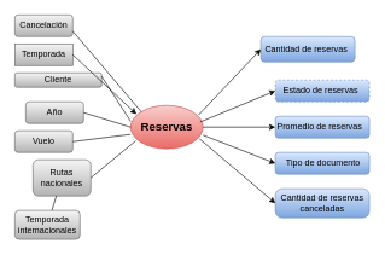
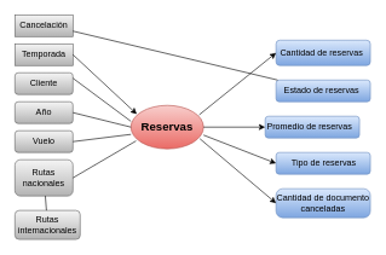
  <mxCell id="0" />
  <mxCell id="1" parent="0" />
- <mxCell id="2" value="&lt;p style=&quot;text-align:justify;text-indent:-18.0pt;&lt;br/&gt;line-height:150%;mso-list:l0 level1 lfo1&quot; class=&quot;MsoListParagraph&quot;&gt;&lt;span style=&quot;font-family: Arial, sans-serif; border: 1pt none windowtext; padding: 0cm;&quot; lang=&quot;ES-TRAD&quot;&gt;&amp;nbsp; &amp;nbsp; &amp;nbsp; Cantidad de reservas&lt;/span&gt;&lt;/p&gt;" style="rounded=1;whiteSpace=wrap;html=1;fillColor=#dae8fc;gradientColor=#7ea6e0;strokeColor=#6c8ebf;" vertex="1" parent="1"><mxGeometry x="360" y="50" width="130" height="35" as="geometry" /></mxCell>
- <mxCell id="3" value="&lt;p style=&quot;text-align:justify;text-indent:-18.0pt;&lt;br/&gt;line-height:150%;mso-list:l0 level1 lfo1&quot; class=&quot;MsoListParagraph&quot;&gt;&lt;span style=&quot;font-family: Arial, sans-serif; border: 1pt none windowtext; padding: 0cm;&quot; lang=&quot;ES-TRAD&quot;&gt;&amp;nbsp; &amp;nbsp; &amp;nbsp;&amp;nbsp;&lt;/span&gt;&lt;span style=&quot;text-indent: -18pt; background-color: initial; font-family: Arial, sans-serif; border: 1pt none windowtext; padding: 0cm;&quot; lang=&quot;ES-TRAD&quot;&gt;Estado de reservas&lt;/span&gt;&lt;/p&gt;&lt;p style=&quot;text-align:justify;text-indent:-18.0pt;&lt;br/&gt;line-height:150%;mso-list:l0 level1 lfo1&quot; class=&quot;MsoListParagraph&quot;&gt;&lt;span style=&quot;font-family: Arial, sans-serif; border: 1pt none windowtext; padding: 0cm;&quot; lang=&quot;ES-TRAD&quot;&gt;&lt;/span&gt;&lt;/p&gt;" style="rounded=1;whiteSpace=wrap;html=1;fillColor=#dae8fc;gradientColor=#7ea6e0;strokeColor=#6c8ebf;dashed=1;" vertex="1" parent="1"><mxGeometry x="380" y="110" width="130" height="30" as="geometry" /></mxCell>
- <mxCell id="4" value="&lt;p style=&quot;text-align:justify;text-indent:-18.0pt;&lt;br/&gt;line-height:150%;mso-list:l0 level1 lfo1&quot; class=&quot;MsoListParagraph&quot;&gt;&lt;span style=&quot;font-family: Arial, sans-serif; border: 1pt none windowtext; padding: 0cm;&quot; lang=&quot;ES-TRAD&quot;&gt;&amp;nbsp; &amp;nbsp; &amp;nbsp;&lt;/span&gt;&lt;span style=&quot;text-indent: -18pt; background-color: initial; font-family: Arial, sans-serif; border: 1pt none windowtext; padding: 0cm;&quot; lang=&quot;ES-TRAD&quot;&gt;Promedio de reservas&lt;/span&gt;&lt;/p&gt;&lt;p style=&quot;text-align:justify;text-indent:-18.0pt;&lt;br/&gt;line-height:150%;mso-list:l0 level1 lfo1&quot; class=&quot;MsoListParagraph&quot;&gt;&lt;span style=&quot;font-family: Arial, sans-serif; border: 1pt none windowtext; padding: 0cm;&quot; lang=&quot;ES-TRAD&quot;&gt;&lt;/span&gt;&lt;/p&gt;&lt;p style=&quot;text-align:justify;text-indent:-18.0pt;&lt;br/&gt;line-height:150%;mso-list:l0 level1 lfo1&quot; class=&quot;MsoListParagraph&quot;&gt;&lt;span style=&quot;font-family: Arial, sans-serif; border: 1pt none windowtext; padding: 0cm;&quot; lang=&quot;ES-TRAD&quot;&gt;&lt;/span&gt;&lt;/p&gt;" style="rounded=1;whiteSpace=wrap;html=1;fillColor=#dae8fc;gradientColor=#7ea6e0;strokeColor=#6c8ebf;" vertex="1" parent="1"><mxGeometry x="380" y="160" width="130" height="30" as="geometry" /></mxCell>
- <mxCell id="5" value="&lt;p style=&quot;text-align:justify;text-indent:-18.0pt;&lt;br/&gt;line-height:150%;mso-list:l0 level1 lfo1&quot; class=&quot;MsoListParagraph&quot;&gt;&lt;span style=&quot;border: 1pt none windowtext; padding: 0cm;&quot; lang=&quot;ES-TRAD&quot;&gt;&lt;span style=&quot;font-variant-numeric: normal; font-variant-east-asian: normal; font-variant-alternates: normal; font-size-adjust: none; font-kerning: auto; font-optical-sizing: auto; font-feature-settings: normal; font-variation-settings: normal; font-variant-position: normal; font-stretch: normal; line-height: normal;&quot;&gt;&lt;font face=&quot;Symbol&quot;&gt;&amp;nbsp; &amp;nbsp; &amp;nbsp; &amp;nbsp;&amp;nbsp;&lt;/font&gt;&lt;/span&gt;&lt;span style=&quot;font-family: &amp;quot;Times New Roman&amp;quot;; font-variant-numeric: normal; font-variant-east-asian: normal; font-variant-alternates: normal; font-size-adjust: none; font-kerning: auto; font-optical-sizing: auto; font-feature-settings: normal; font-variation-settings: normal; font-variant-position: normal; font-stretch: normal; font-size: 7pt; line-height: normal;&quot;&gt;&amp;nbsp;&lt;/span&gt;&lt;/span&gt;&lt;span style=&quot;font-family: Arial, sans-serif; border: 1pt none windowtext; padding: 0cm;&quot; lang=&quot;ES-TRAD&quot;&gt;Tipo de documento&lt;/span&gt;&lt;/p&gt;" style="rounded=1;whiteSpace=wrap;html=1;fillColor=#dae8fc;gradientColor=#7ea6e0;strokeColor=#6c8ebf;" vertex="1" parent="1"><mxGeometry x="380" y="210" width="130" height="30" as="geometry" /></mxCell>
- <mxCell id="6" value="&lt;p class=&quot;MsoListParagraph&quot; style=&quot;text-indent: -18pt;&quot;&gt;&lt;span lang=&quot;ES-TRAD&quot; style=&quot;border: 1pt none windowtext; padding: 0cm;&quot;&gt;&lt;span style=&quot;font-variant-numeric: normal; font-variant-east-asian: normal; font-variant-alternates: normal; font-size-adjust: none; font-kerning: auto; font-optical-sizing: auto; font-feature-settings: normal; font-variation-settings: normal; font-variant-position: normal; font-stretch: normal; line-height: normal;&quot;&gt;&lt;font face=&quot;Symbol&quot;&gt;&amp;nbsp; &amp;nbsp; &amp;nbsp; &amp;nbsp;&amp;nbsp;&lt;/font&gt;&lt;/span&gt;&lt;/span&gt;&lt;span lang=&quot;ES-TRAD&quot; style=&quot;text-indent: -18pt; background-color: initial; font-family: Arial, sans-serif; border: 1pt none windowtext; padding: 0cm;&quot;&gt;Cantidad de reservas canceladas&lt;/span&gt;&lt;/p&gt;&lt;p class=&quot;MsoListParagraph&quot; style=&quot;text-indent: -18pt;&quot;&gt;&lt;span lang=&quot;ES-TRAD&quot; style=&quot;font-family: Arial, sans-serif; border: 1pt none windowtext; padding: 0cm;&quot;&gt;&lt;/span&gt;&lt;/p&gt;" style="rounded=1;whiteSpace=wrap;html=1;arcSize=23;align=center;fillColor=#dae8fc;gradientColor=#7ea6e0;strokeColor=#6c8ebf;" vertex="1" parent="1"><mxGeometry x="380" y="260" width="130" height="40" as="geometry" /></mxCell>
- <mxCell id="7" value="Cancelación" style="rounded=1;whiteSpace=wrap;html=1;fillColor=#f5f5f5;gradientColor=#b3b3b3;strokeColor=#666666;" vertex="1" parent="1"><mxGeometry x="20" y="20" width="80" height="30" as="geometry" /></mxCell>
+ <mxCell id="2" value="&lt;p style=&quot;text-align:justify;text-indent:-18.0pt;&lt;br/&gt;line-height:150%;mso-list:l0 level1 lfo1&quot; class=&quot;MsoListParagraph&quot;&gt;&lt;span style=&quot;font-family: Arial, sans-serif; border: 1pt none windowtext; padding: 0cm;&quot; lang=&quot;ES-TRAD&quot;&gt;&amp;nbsp; &amp;nbsp; &amp;nbsp; Cantidad de reservas&lt;/span&gt;&lt;/p&gt;" style="rounded=1;whiteSpace=wrap;html=1;fillColor=#dae8fc;gradientColor=#7ea6e0;strokeColor=#6c8ebf;" vertex="1" parent="1"><mxGeometry x="380" y="55" width="130" height="35" as="geometry" /></mxCell>
+ <mxCell id="3" value="&lt;p style=&quot;text-align:justify;text-indent:-18.0pt;&lt;br/&gt;line-height:150%;mso-list:l0 level1 lfo1&quot; class=&quot;MsoListParagraph&quot;&gt;&lt;span style=&quot;font-family: Arial, sans-serif; border: 1pt none windowtext; padding: 0cm;&quot; lang=&quot;ES-TRAD&quot;&gt;&amp;nbsp; &amp;nbsp; &amp;nbsp;&amp;nbsp;&lt;/span&gt;&lt;span style=&quot;text-indent: -18pt; background-color: initial; font-family: Arial, sans-serif; border: 1pt none windowtext; padding: 0cm;&quot; lang=&quot;ES-TRAD&quot;&gt;Estado de reservas&lt;/span&gt;&lt;/p&gt;&lt;p style=&quot;text-align:justify;text-indent:-18.0pt;&lt;br/&gt;line-height:150%;mso-list:l0 level1 lfo1&quot; class=&quot;MsoListParagraph&quot;&gt;&lt;span style=&quot;font-family: Arial, sans-serif; border: 1pt none windowtext; padding: 0cm;&quot; lang=&quot;ES-TRAD&quot;&gt;&lt;/span&gt;&lt;/p&gt;" style="rounded=1;whiteSpace=wrap;html=1;fillColor=#dae8fc;gradientColor=#7ea6e0;strokeColor=#6c8ebf;" vertex="1" parent="1"><mxGeometry x="380" y="110" width="130" height="30" as="geometry" /></mxCell>
+ <mxCell id="4" value="&lt;p style=&quot;text-align:justify;text-indent:-18.0pt;&lt;br/&gt;line-height:150%;mso-list:l0 level1 lfo1&quot; class=&quot;MsoListParagraph&quot;&gt;&lt;span style=&quot;font-family: Arial, sans-serif; border: 1pt none windowtext; padding: 0cm;&quot; lang=&quot;ES-TRAD&quot;&gt;&amp;nbsp; &amp;nbsp; &amp;nbsp;&lt;/span&gt;&lt;span style=&quot;text-indent: -18pt; background-color: initial; font-family: Arial, sans-serif; border: 1pt none windowtext; padding: 0cm;&quot; lang=&quot;ES-TRAD&quot;&gt;Promedio de reservas&lt;/span&gt;&lt;/p&gt;&lt;p style=&quot;text-align:justify;text-indent:-18.0pt;&lt;br/&gt;line-height:150%;mso-list:l0 level1 lfo1&quot; class=&quot;MsoListParagraph&quot;&gt;&lt;span style=&quot;font-family: Arial, sans-serif; border: 1pt none windowtext; padding: 0cm;&quot; lang=&quot;ES-TRAD&quot;&gt;&lt;/span&gt;&lt;/p&gt;&lt;p style=&quot;text-align:justify;text-indent:-18.0pt;&lt;br/&gt;line-height:150%;mso-list:l0 level1 lfo1&quot; class=&quot;MsoListParagraph&quot;&gt;&lt;span style=&quot;font-family: Arial, sans-serif; border: 1pt none windowtext; padding: 0cm;&quot; lang=&quot;ES-TRAD&quot;&gt;&lt;/span&gt;&lt;/p&gt;" style="rounded=1;whiteSpace=wrap;html=1;fillColor=#dae8fc;gradientColor=#7ea6e0;strokeColor=#6c8ebf;" vertex="1" parent="1"><mxGeometry x="365" y="160" width="130" height="30" as="geometry" /></mxCell>
+ <mxCell id="5" value="&lt;p style=&quot;text-align:justify;text-indent:-18.0pt;&lt;br/&gt;line-height:150%;mso-list:l0 level1 lfo1&quot; class=&quot;MsoListParagraph&quot;&gt;&lt;span style=&quot;border: 1pt none windowtext; padding: 0cm;&quot; lang=&quot;ES-TRAD&quot;&gt;&lt;span style=&quot;font-variant-numeric: normal; font-variant-east-asian: normal; font-variant-alternates: normal; font-size-adjust: none; font-kerning: auto; font-optical-sizing: auto; font-feature-settings: normal; font-variation-settings: normal; font-variant-position: normal; font-stretch: normal; line-height: normal;&quot;&gt;&lt;font face=&quot;Symbol&quot;&gt;&amp;nbsp; &amp;nbsp; &amp;nbsp; &amp;nbsp;&amp;nbsp;&lt;/font&gt;&lt;/span&gt;&lt;span style=&quot;font-family: &amp;quot;Times New Roman&amp;quot;; font-variant-numeric: normal; font-variant-east-asian: normal; font-variant-alternates: normal; font-size-adjust: none; font-kerning: auto; font-optical-sizing: auto; font-feature-settings: normal; font-variation-settings: normal; font-variant-position: normal; font-stretch: normal; font-size: 7pt; line-height: normal;&quot;&gt;&amp;nbsp;&lt;/span&gt;&lt;/span&gt;&lt;span style=&quot;font-family: Arial, sans-serif; border: 1pt none windowtext; padding: 0cm;&quot; lang=&quot;ES-TRAD&quot;&gt;Tipo de reservas&lt;/span&gt;&lt;/p&gt;" style="rounded=1;whiteSpace=wrap;html=1;fillColor=#dae8fc;gradientColor=#7ea6e0;strokeColor=#6c8ebf;" vertex="1" parent="1"><mxGeometry x="380" y="210" width="130" height="30" as="geometry" /></mxCell>
+ <mxCell id="6" value="&lt;p class=&quot;MsoListParagraph&quot; style=&quot;text-indent: -18pt;&quot;&gt;&lt;span lang=&quot;ES-TRAD&quot; style=&quot;border: 1pt none windowtext; padding: 0cm;&quot;&gt;&lt;span style=&quot;font-variant-numeric: normal; font-variant-east-asian: normal; font-variant-alternates: normal; font-size-adjust: none; font-kerning: auto; font-optical-sizing: auto; font-feature-settings: normal; font-variation-settings: normal; font-variant-position: normal; font-stretch: normal; line-height: normal;&quot;&gt;&lt;font face=&quot;Symbol&quot;&gt;&amp;nbsp; &amp;nbsp; &amp;nbsp; &amp;nbsp;&amp;nbsp;&lt;/font&gt;&lt;/span&gt;&lt;/span&gt;&lt;span lang=&quot;ES-TRAD&quot; style=&quot;text-indent: -18pt; background-color: initial; font-family: Arial, sans-serif; border: 1pt none windowtext; padding: 0cm;&quot;&gt;Cantidad de documento canceladas&lt;/span&gt;&lt;/p&gt;&lt;p class=&quot;MsoListParagraph&quot; style=&quot;text-indent: -18pt;&quot;&gt;&lt;span lang=&quot;ES-TRAD&quot; style=&quot;font-family: Arial, sans-serif; border: 1pt none windowtext; padding: 0cm;&quot;&gt;&lt;/span&gt;&lt;/p&gt;" style="rounded=1;whiteSpace=wrap;html=1;arcSize=23;align=center;fillColor=#dae8fc;gradientColor=#7ea6e0;strokeColor=#6c8ebf;" vertex="1" parent="1"><mxGeometry x="380" y="260" width="130" height="40" as="geometry" /></mxCell>
+ <mxCell id="7" value="Cancelación" style="whiteSpace=wrap;html=1;fillColor=#f5f5f5;gradientColor=#b3b3b3;strokeColor=#666666;rounded=0;" vertex="1" parent="1"><mxGeometry x="20" y="20" width="80" height="30" as="geometry" /></mxCell>
  <mxCell id="8" value="Temporada" style="whiteSpace=wrap;html=1;fillColor=#f5f5f5;gradientColor=#b3b3b3;strokeColor=#666666;rounded=0;" vertex="1" parent="1"><mxGeometry x="20" y="60" width="80" height="30" as="geometry" /></mxCell>
- <mxCell id="9" value="Cliente" style="rounded=1;whiteSpace=wrap;html=1;fillColor=#f5f5f5;gradientColor=#b3b3b3;strokeColor=#666666;" vertex="1" parent="1"><mxGeometry x="20" y="100" width="120" height="20" as="geometry" /></mxCell>
- <mxCell id="10" value="Año" style="rounded=1;whiteSpace=wrap;html=1;fillColor=#f5f5f5;gradientColor=#b3b3b3;strokeColor=#666666;" vertex="1" parent="1"><mxGeometry x="35" y="140" width="80" height="30" as="geometry" /></mxCell>
+ <mxCell id="9" value="Cliente" style="rounded=1;whiteSpace=wrap;html=1;fillColor=#f5f5f5;gradientColor=#b3b3b3;strokeColor=#666666;" vertex="1" parent="1"><mxGeometry x="20" y="100" width="80" height="30" as="geometry" /></mxCell>
+ <mxCell id="10" value="Año" style="rounded=1;whiteSpace=wrap;html=1;fillColor=#f5f5f5;gradientColor=#b3b3b3;strokeColor=#666666;" vertex="1" parent="1"><mxGeometry x="20" y="140" width="80" height="30" as="geometry" /></mxCell>
  <mxCell id="11" value="Vuelo" style="rounded=1;whiteSpace=wrap;html=1;fillColor=#f5f5f5;gradientColor=#b3b3b3;strokeColor=#666666;" vertex="1" parent="1"><mxGeometry x="20" y="180" width="80" height="30" as="geometry" /></mxCell>
- <mxCell id="12" value="Rutas nacionales" style="rounded=1;whiteSpace=wrap;html=1;fillColor=#f5f5f5;gradientColor=#b3b3b3;strokeColor=#666666;" vertex="1" parent="1"><mxGeometry x="45" y="220" width="80" height="50" as="geometry" /></mxCell>
- <mxCell id="13" value="Temporada internacionales" style="rounded=1;whiteSpace=wrap;html=1;fillColor=#f5f5f5;gradientColor=#b3b3b3;strokeColor=#666666;" vertex="1" parent="1"><mxGeometry x="20" y="290" width="90" height="40" as="geometry" /></mxCell>
+ <mxCell id="12" value="Rutas nacionales" style="rounded=1;whiteSpace=wrap;html=1;fillColor=#f5f5f5;gradientColor=#b3b3b3;strokeColor=#666666;" vertex="1" parent="1"><mxGeometry x="20" y="220" width="80" height="50" as="geometry" /></mxCell>
+ <mxCell id="13" value="Rutas internacionales" style="rounded=1;whiteSpace=wrap;html=1;fillColor=#f5f5f5;gradientColor=#b3b3b3;strokeColor=#666666;" vertex="1" parent="1"><mxGeometry x="20" y="290" width="90" height="40" as="geometry" /></mxCell>
  <mxCell id="14" value="&lt;b&gt;&lt;font style=&quot;font-size: 16px;&quot;&gt;Reservas&lt;/font&gt;&lt;/b&gt;" style="ellipse;whiteSpace=wrap;html=1;fillColor=#f8cecc;gradientColor=#ea6b66;strokeColor=#b85450;" vertex="1" parent="1"><mxGeometry x="180" y="145" width="100" height="60" as="geometry" /></mxCell>
- <mxCell id="15" value="" style="endArrow=none;html=1;rounded=0;exitX=1;exitY=0.75;exitDx=0;exitDy=0;entryX=0;entryY=0;entryDx=0;entryDy=0;" edge="1" parent="1" source="7" target="14"><mxGeometry width="50" height="50" relative="1" as="geometry"><mxPoint x="340" y="185" as="sourcePoint" /><mxPoint x="390" y="135" as="targetPoint" /></mxGeometry></mxCell>
+ <mxCell id="15" value="" style="endArrow=none;html=1;rounded=0;exitX=1;exitY=0.75;exitDx=0;exitDy=0;" edge="1" parent="1" source="7" target="3"><mxGeometry width="50" height="50" relative="1" as="geometry"><mxPoint x="340" y="185" as="sourcePoint" /><mxPoint x="390" y="135" as="targetPoint" /></mxGeometry></mxCell>
  <mxCell id="16" value="" style="endArrow=classic;html=1;rounded=0;exitX=1;exitY=0.5;exitDx=0;exitDy=0;entryX=0.08;entryY=0.2;entryDx=0;entryDy=0;entryPerimeter=0;" edge="1" parent="1" source="8" target="14"><mxGeometry width="50" height="50" relative="1" as="geometry"><mxPoint x="70" y="58" as="sourcePoint" /><mxPoint x="165" y="159" as="targetPoint" /></mxGeometry></mxCell>
  <mxCell id="17" value="" style="endArrow=none;html=1;rounded=0;exitX=1;exitY=0.25;exitDx=0;exitDy=0;entryX=0;entryY=0.367;entryDx=0;entryDy=0;entryPerimeter=0;" edge="1" parent="1" source="9" target="14"><mxGeometry width="50" height="50" relative="1" as="geometry"><mxPoint x="70" y="90" as="sourcePoint" /><mxPoint x="198" y="167" as="targetPoint" /></mxGeometry></mxCell>
  <mxCell id="18" value="" style="endArrow=none;html=1;rounded=0;exitX=1;exitY=0.5;exitDx=0;exitDy=0;" edge="1" parent="1" source="10"><mxGeometry width="50" height="50" relative="1" as="geometry"><mxPoint x="70" y="123" as="sourcePoint" /><mxPoint x="180" y="175" as="targetPoint" /></mxGeometry></mxCell>
  <mxCell id="19" value="" style="endArrow=none;html=1;rounded=0;exitX=1;exitY=0.5;exitDx=0;exitDy=0;" edge="1" parent="1" source="11"><mxGeometry width="50" height="50" relative="1" as="geometry"><mxPoint x="70" y="170" as="sourcePoint" /><mxPoint x="180" y="185" as="targetPoint" /></mxGeometry></mxCell>
  <mxCell id="20" value="" style="endArrow=none;html=1;rounded=0;exitX=1;exitY=0.5;exitDx=0;exitDy=0;entryX=0.07;entryY=0.817;entryDx=0;entryDy=0;entryPerimeter=0;" edge="1" parent="1" source="12" target="14"><mxGeometry width="50" height="50" relative="1" as="geometry"><mxPoint x="70" y="210" as="sourcePoint" /><mxPoint x="190" y="195" as="targetPoint" /></mxGeometry></mxCell>
  <mxCell id="21" value="" style="endArrow=none;html=1;rounded=0;" edge="1" parent="1" source="13" target="12"><mxGeometry width="50" height="50" relative="1" as="geometry"><mxPoint x="70" y="260" as="sourcePoint" /><mxPoint x="197" y="204" as="targetPoint" /></mxGeometry></mxCell>
  <mxCell id="22" value="" style="endArrow=classic;html=1;rounded=0;exitX=0.94;exitY=0.217;exitDx=0;exitDy=0;exitPerimeter=0;entryX=0;entryY=0.5;entryDx=0;entryDy=0;" edge="1" parent="1" source="14" target="2"><mxGeometry width="50" height="50" relative="1" as="geometry"><mxPoint x="340" y="185" as="sourcePoint" /><mxPoint x="390" y="135" as="targetPoint" /></mxGeometry></mxCell>
- <mxCell id="23" value="" style="endArrow=classic;html=1;rounded=0;exitX=0.96;exitY=0.383;exitDx=0;exitDy=0;exitPerimeter=0;entryX=0;entryY=0.5;entryDx=0;entryDy=0;" edge="1" parent="1" source="14" target="3"><mxGeometry width="50" height="50" relative="1" as="geometry"><mxPoint x="284" y="168" as="sourcePoint" /><mxPoint x="430" y="58" as="targetPoint" /></mxGeometry></mxCell>
  <mxCell id="24" value="" style="endArrow=classic;html=1;rounded=0;exitX=1;exitY=0.5;exitDx=0;exitDy=0;entryX=0;entryY=0.5;entryDx=0;entryDy=0;" edge="1" parent="1" source="14" target="4"><mxGeometry width="50" height="50" relative="1" as="geometry"><mxPoint x="286" y="178" as="sourcePoint" /><mxPoint x="430" y="110" as="targetPoint" /></mxGeometry></mxCell>
  <mxCell id="25" value="" style="endArrow=classic;html=1;rounded=0;exitX=1;exitY=0.683;exitDx=0;exitDy=0;entryX=0;entryY=0.5;entryDx=0;entryDy=0;exitPerimeter=0;" edge="1" parent="1" source="14" target="5"><mxGeometry width="50" height="50" relative="1" as="geometry"><mxPoint x="290" y="185" as="sourcePoint" /><mxPoint x="430" y="160" as="targetPoint" /></mxGeometry></mxCell>
  <mxCell id="26" value="" style="endArrow=classic;html=1;rounded=0;exitX=0.95;exitY=0.767;exitDx=0;exitDy=0;entryX=0;entryY=0.5;entryDx=0;entryDy=0;exitPerimeter=0;" edge="1" parent="1" source="14" target="6"><mxGeometry width="50" height="50" relative="1" as="geometry"><mxPoint x="290" y="196" as="sourcePoint" /><mxPoint x="430" y="210" as="targetPoint" /></mxGeometry></mxCell>
